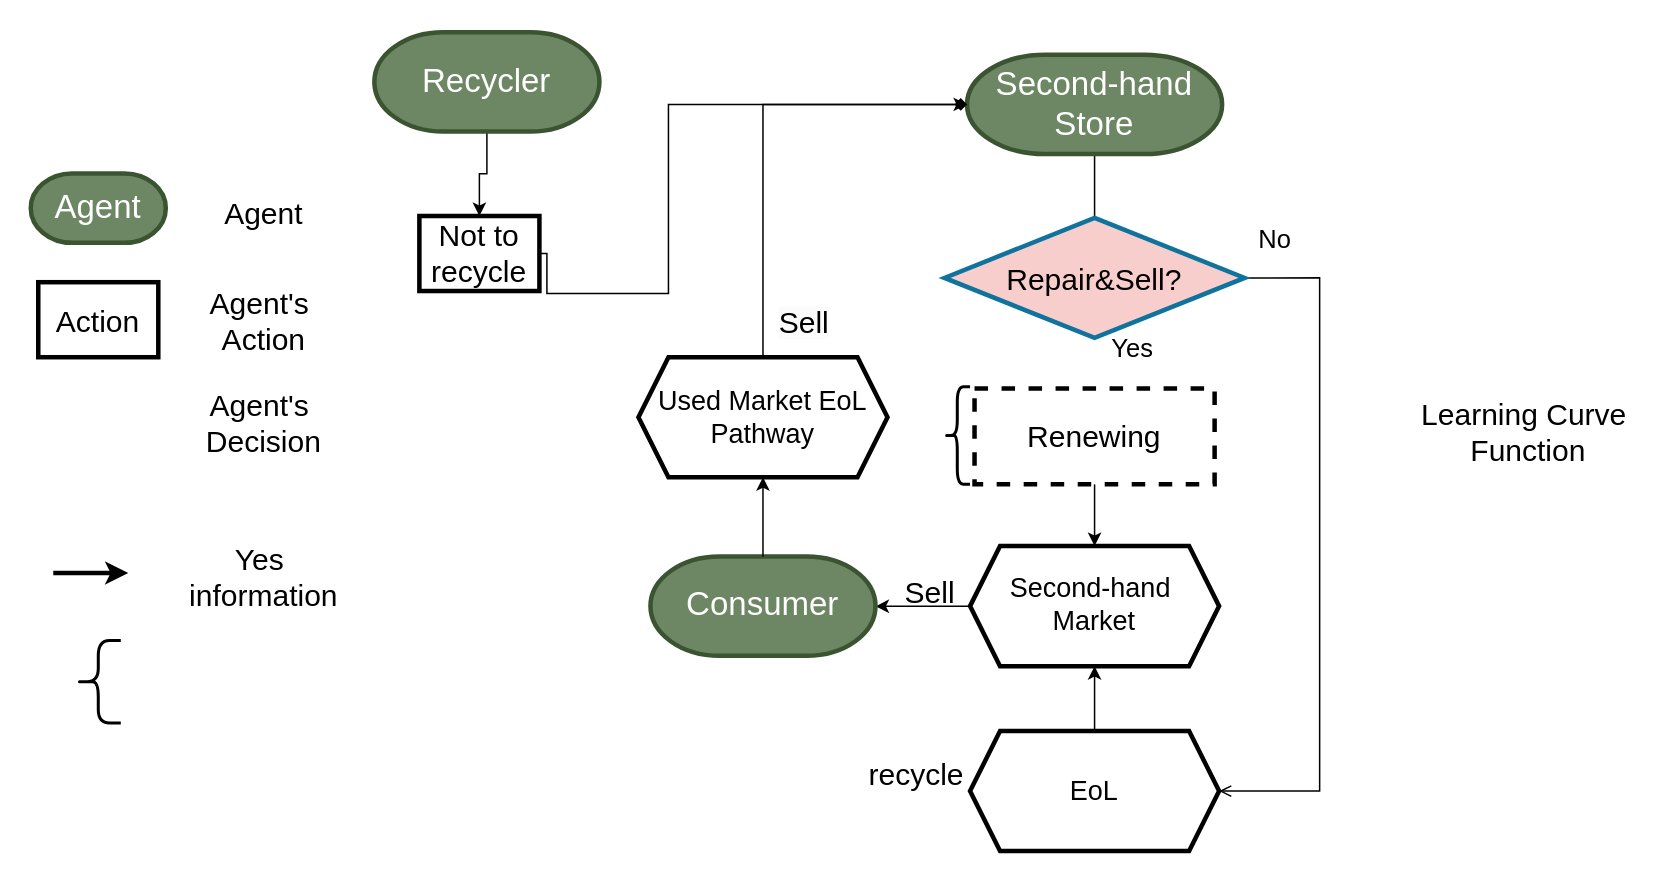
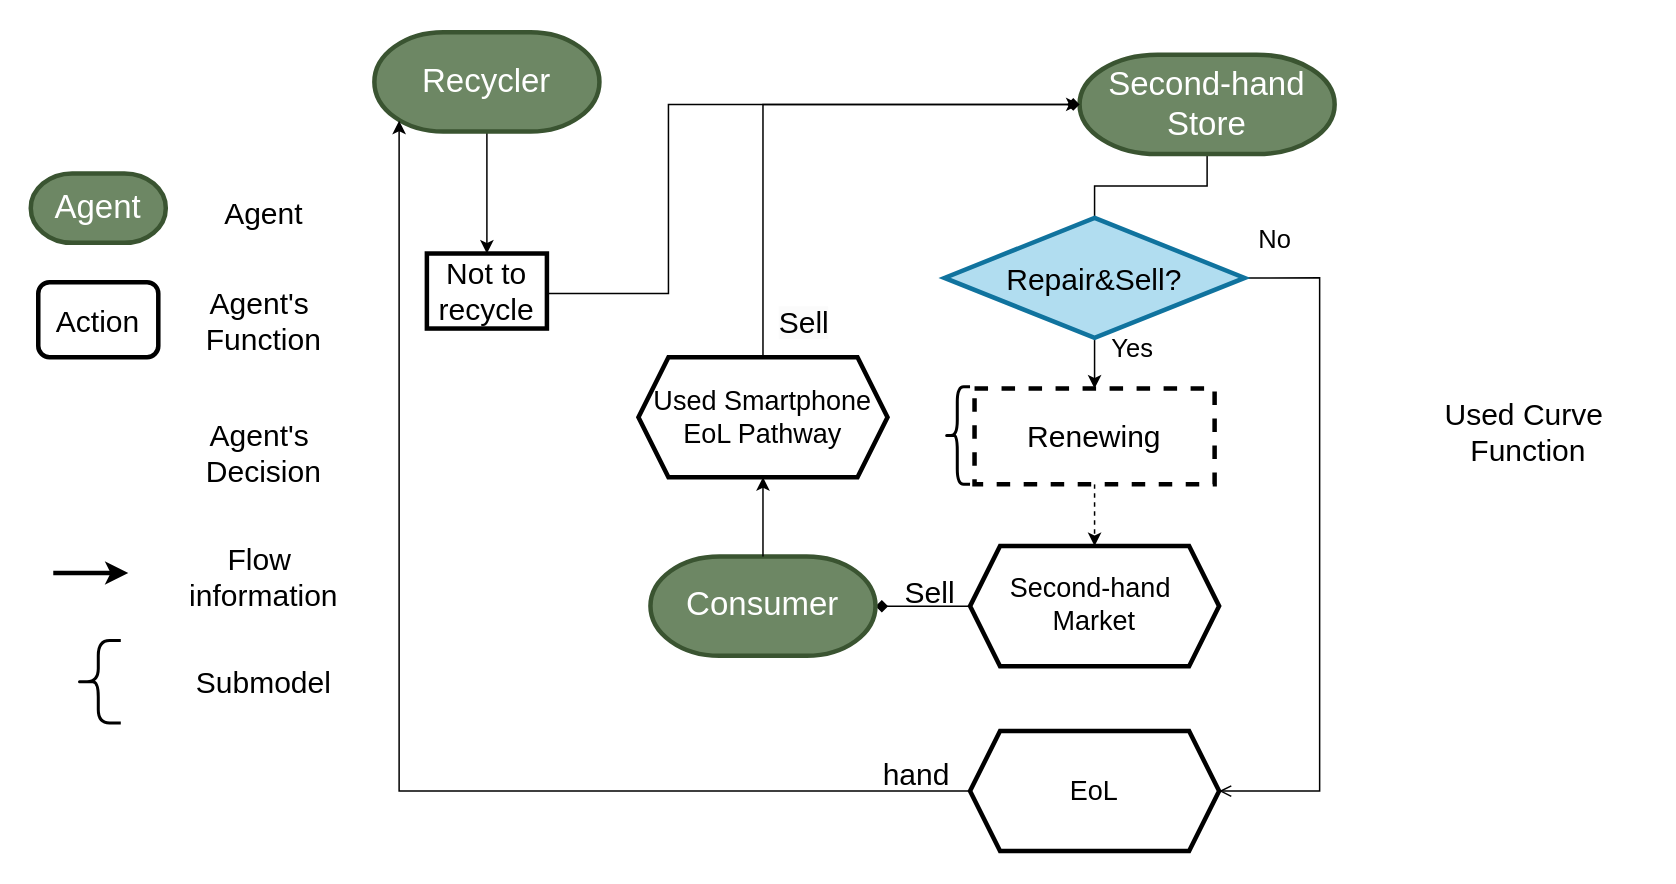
  <mxCell id="0" />
  <mxCell id="1" parent="0" />
  <mxCell id="2" value="" style="shape=curlyBracket;whiteSpace=wrap;html=1;rounded=1;labelPosition=left;verticalLabelPosition=middle;align=right;verticalAlign=middle;size=0.5;strokeWidth=2;" vertex="1" parent="1"><mxGeometry x="50" y="426.25" width="30" height="55" as="geometry" /></mxCell>
+ <mxCell id="3" value="&lt;font style=&quot;font-size: 20px;&quot;&gt;Submodel&lt;/font&gt;" style="text;html=1;align=center;verticalAlign=middle;resizable=0;points=[];autosize=1;strokeColor=none;fillColor=none;" vertex="1" parent="1"><mxGeometry x="120" y="433.75" width="110" height="40" as="geometry" /></mxCell>
  <mxCell id="4" value="" style="endArrow=classic;html=1;rounded=0;strokeWidth=3;" edge="1" parent="1"><mxGeometry width="50" height="50" relative="1" as="geometry"><mxPoint x="35" y="381.25" as="sourcePoint" /><mxPoint x="85" y="381.25" as="targetPoint" /></mxGeometry></mxCell>
- <mxCell id="5" value="&lt;font style=&quot;font-size: 20px;&quot;&gt;Yes&amp;nbsp;&lt;/font&gt;&lt;div&gt;&lt;font style=&quot;font-size: 20px;&quot;&gt;information&lt;/font&gt;&lt;/div&gt;" style="text;html=1;align=center;verticalAlign=middle;resizable=0;points=[];autosize=1;strokeColor=none;fillColor=none;" vertex="1" parent="1"><mxGeometry x="115" y="353.75" width="120" height="60" as="geometry" /></mxCell>
- <mxCell id="6" value="&lt;span style=&quot;font-size: 20px;&quot;&gt;Agent's&amp;nbsp;&lt;/span&gt;&lt;div&gt;&lt;span style=&quot;font-size: 20px;&quot;&gt;Decision&lt;/span&gt;&lt;/div&gt;" style="text;html=1;align=center;verticalAlign=middle;resizable=0;points=[];autosize=1;strokeColor=none;fillColor=none;" vertex="1" parent="1"><mxGeometry x="125" y="251.25" width="100" height="60" as="geometry" /></mxCell>
- <mxCell id="7" value="Action" style="rounded=0;whiteSpace=wrap;html=1;fontSize=20;strokeWidth=3;" vertex="1" parent="1"><mxGeometry x="25" y="187.5" width="80" height="50" as="geometry" /></mxCell>
- <mxCell id="8" value="&lt;span style=&quot;font-size: 20px;&quot;&gt;Agent's&amp;nbsp;&lt;/span&gt;&lt;div&gt;&lt;span style=&quot;font-size: 20px;&quot;&gt;Action&lt;/span&gt;&lt;/div&gt;" style="text;html=1;align=center;verticalAlign=middle;resizable=0;points=[];autosize=1;strokeColor=none;fillColor=none;" vertex="1" parent="1"><mxGeometry x="125" y="182.5" width="100" height="60" as="geometry" /></mxCell>
+ <mxCell id="5" value="&lt;font style=&quot;font-size: 20px;&quot;&gt;Flow&amp;nbsp;&lt;/font&gt;&lt;div&gt;&lt;font style=&quot;font-size: 20px;&quot;&gt;information&lt;/font&gt;&lt;/div&gt;" style="text;html=1;align=center;verticalAlign=middle;resizable=0;points=[];autosize=1;strokeColor=none;fillColor=none;" vertex="1" parent="1"><mxGeometry x="115" y="353.75" width="120" height="60" as="geometry" /></mxCell>
+ <mxCell id="6" value="&lt;span style=&quot;font-size: 20px;&quot;&gt;Agent's&amp;nbsp;&lt;/span&gt;&lt;div&gt;&lt;span style=&quot;font-size: 20px;&quot;&gt;Decision&lt;/span&gt;&lt;/div&gt;" style="text;html=1;align=center;verticalAlign=middle;resizable=0;points=[];autosize=1;strokeColor=none;fillColor=none;" vertex="1" parent="1"><mxGeometry x="125" y="271.25" width="100" height="60" as="geometry" /></mxCell>
+ <mxCell id="7" value="Action" style="whiteSpace=wrap;html=1;fontSize=20;strokeWidth=3;rounded=1;" vertex="1" parent="1"><mxGeometry x="25" y="187.5" width="80" height="50" as="geometry" /></mxCell>
+ <mxCell id="8" value="&lt;span style=&quot;font-size: 20px;&quot;&gt;Agent's&amp;nbsp;&lt;/span&gt;&lt;div&gt;&lt;span style=&quot;font-size: 20px;&quot;&gt;Function&lt;/span&gt;&lt;/div&gt;" style="text;html=1;align=center;verticalAlign=middle;resizable=0;points=[];autosize=1;strokeColor=none;fillColor=none;" vertex="1" parent="1"><mxGeometry x="125" y="182.5" width="100" height="60" as="geometry" /></mxCell>
  <mxCell id="9" value="&lt;span style=&quot;color: rgb(255, 255, 255); font-size: 22px;&quot;&gt;Agent&lt;/span&gt;" style="strokeWidth=3;html=1;shape=mxgraph.flowchart.terminator;whiteSpace=wrap;fillColor=#6d8764;strokeColor=#3A5431;fontColor=#ffffff;" vertex="1" parent="1"><mxGeometry x="20" y="115" width="90" height="46.25" as="geometry" /></mxCell>
  <mxCell id="10" value="&lt;span style=&quot;font-size: 20px;&quot;&gt;Agent&lt;/span&gt;" style="text;html=1;align=center;verticalAlign=middle;resizable=0;points=[];autosize=1;strokeColor=none;fillColor=none;" vertex="1" parent="1"><mxGeometry x="135" y="121.25" width="80" height="40" as="geometry" /></mxCell>
  <mxCell id="11" style="edgeStyle=orthogonalEdgeStyle;rounded=0;orthogonalLoop=1;jettySize=auto;html=1;entryX=0.5;entryY=0;entryDx=0;entryDy=0;endArrow=none;" edge="1" parent="1" source="12" target="21"><mxGeometry relative="1" as="geometry" /></mxCell>
- <mxCell id="12" value="&lt;span style=&quot;color: rgb(255, 255, 255); font-size: 22px;&quot;&gt;Second-hand Store&lt;/span&gt;" style="strokeWidth=3;html=1;shape=mxgraph.flowchart.terminator;whiteSpace=wrap;fillColor=#6d8764;strokeColor=#3A5431;fontColor=#ffffff;" vertex="1" parent="1"><mxGeometry x="644" y="35.88" width="170" height="66.25" as="geometry" /></mxCell>
- <mxCell id="13" style="edgeStyle=orthogonalEdgeStyle;rounded=0;orthogonalLoop=1;jettySize=auto;html=1;" edge="1" parent="1" source="14" target="18"><mxGeometry relative="1" as="geometry" /></mxCell>
+ <mxCell id="12" value="&lt;span style=&quot;color: rgb(255, 255, 255); font-size: 22px;&quot;&gt;Second-hand Store&lt;/span&gt;" style="strokeWidth=3;html=1;shape=mxgraph.flowchart.terminator;whiteSpace=wrap;fillColor=#6d8764;strokeColor=#3A5431;fontColor=#ffffff;" vertex="1" parent="1"><mxGeometry x="719" y="35.88" width="170" height="66.25" as="geometry" /></mxCell>
+ <mxCell id="13" style="edgeStyle=orthogonalEdgeStyle;rounded=0;orthogonalLoop=1;jettySize=auto;html=1;dashed=1;" edge="1" parent="1" source="14" target="18"><mxGeometry relative="1" as="geometry" /></mxCell>
  <mxCell id="14" value="Renewing" style="rounded=0;whiteSpace=wrap;html=1;fontSize=20;strokeWidth=3;dashed=1;" vertex="1" parent="1"><mxGeometry x="649" y="258.38" width="160" height="63.75" as="geometry" /></mxCell>
  <mxCell id="15" value="" style="shape=curlyBracket;whiteSpace=wrap;html=1;rounded=1;labelPosition=left;verticalLabelPosition=middle;align=right;verticalAlign=middle;size=0.5;strokeWidth=2;rotation=0;" vertex="1" parent="1"><mxGeometry x="629" y="257.13" width="17" height="65" as="geometry" /></mxCell>
- <mxCell id="16" value="&lt;span style=&quot;font-size: 20px;&quot;&gt;Learning Curve&lt;/span&gt;&lt;div&gt;&lt;span style=&quot;font-size: 20px;&quot;&gt;&amp;nbsp;Function&lt;/span&gt;&lt;/div&gt;" style="text;html=1;align=center;verticalAlign=middle;resizable=0;points=[];autosize=1;strokeColor=none;fillColor=none;" vertex="1" parent="1"><mxGeometry x="935" y="257.13" width="160" height="60" as="geometry" /></mxCell>
- <mxCell id="17" style="edgeStyle=orthogonalEdgeStyle;rounded=0;orthogonalLoop=1;jettySize=auto;html=1;" edge="1" parent="1" source="18" target="22"><mxGeometry relative="1" as="geometry" /></mxCell>
+ <mxCell id="16" value="&lt;span style=&quot;font-size: 20px;&quot;&gt;Used Curve&lt;/span&gt;&lt;div&gt;&lt;span style=&quot;font-size: 20px;&quot;&gt;&amp;nbsp;Function&lt;/span&gt;&lt;/div&gt;" style="text;html=1;align=center;verticalAlign=middle;resizable=0;points=[];autosize=1;strokeColor=none;fillColor=none;" vertex="1" parent="1"><mxGeometry x="935" y="257.13" width="160" height="60" as="geometry" /></mxCell>
+ <mxCell id="17" style="edgeStyle=orthogonalEdgeStyle;rounded=0;orthogonalLoop=1;jettySize=auto;html=1;endArrow=diamond;" edge="1" parent="1" source="18" target="22"><mxGeometry relative="1" as="geometry" /></mxCell>
  <mxCell id="18" value="&lt;font style=&quot;font-size: 18px;&quot;&gt;Second-hand&amp;nbsp;&lt;/font&gt;&lt;div style=&quot;font-size: 18px;&quot;&gt;&lt;font style=&quot;font-size: 18px;&quot;&gt;Market&lt;/font&gt;&lt;/div&gt;" style="shape=hexagon;perimeter=hexagonPerimeter2;whiteSpace=wrap;html=1;fixedSize=1;strokeWidth=3;" vertex="1" parent="1"><mxGeometry x="646" y="363.38" width="166" height="80" as="geometry" /></mxCell>
+ <mxCell id="19" style="edgeStyle=orthogonalEdgeStyle;rounded=0;orthogonalLoop=1;jettySize=auto;html=1;" edge="1" parent="1" source="21" target="14"><mxGeometry relative="1" as="geometry" /></mxCell>
  <mxCell id="20" style="edgeStyle=orthogonalEdgeStyle;rounded=0;orthogonalLoop=1;jettySize=auto;html=1;exitX=1;exitY=0.5;exitDx=0;exitDy=0;entryX=1;entryY=0.5;entryDx=0;entryDy=0;endArrow=open;" edge="1" parent="1" source="21" target="24"><mxGeometry relative="1" as="geometry"><Array as="points"><mxPoint x="879" y="185.13" /><mxPoint x="879" y="527.13" /></Array></mxGeometry></mxCell>
- <mxCell id="21" value="Repair&amp;amp;Sell?" style="rhombus;whiteSpace=wrap;html=1;fontSize=20;strokeWidth=3;fillColor=#f8cecc;strokeColor=#10739e;" vertex="1" parent="1"><mxGeometry x="629" y="144.63" width="200" height="80" as="geometry" /></mxCell>
+ <mxCell id="21" value="Repair&amp;amp;Sell?" style="rhombus;whiteSpace=wrap;html=1;fontSize=20;strokeWidth=3;fillColor=#b1ddf0;strokeColor=#10739e;" vertex="1" parent="1"><mxGeometry x="629" y="144.63" width="200" height="80" as="geometry" /></mxCell>
  <mxCell id="22" value="&lt;span style=&quot;color: rgb(255, 255, 255); font-size: 22px;&quot;&gt;Consumer&lt;/span&gt;" style="strokeWidth=3;html=1;shape=mxgraph.flowchart.terminator;whiteSpace=wrap;fillColor=#6d8764;strokeColor=#3A5431;fontColor=#ffffff;" vertex="1" parent="1"><mxGeometry x="433" y="370.26" width="150" height="66.25" as="geometry" /></mxCell>
  <mxCell id="23" style="edgeStyle=orthogonalEdgeStyle;rounded=0;orthogonalLoop=1;jettySize=auto;html=1;entryX=0;entryY=0.5;entryDx=0;entryDy=0;entryPerimeter=0;exitX=0.5;exitY=0;exitDx=0;exitDy=0;exitPerimeter=0;startArrow=none;startFill=0;endArrow=diamond;" edge="1" parent="1" source="32" target="12"><mxGeometry relative="1" as="geometry" /></mxCell>
  <mxCell id="24" value="&lt;span style=&quot;font-size: 18px;&quot;&gt;EoL&lt;/span&gt;" style="shape=hexagon;perimeter=hexagonPerimeter2;whiteSpace=wrap;html=1;fixedSize=1;strokeWidth=3;" vertex="1" parent="1"><mxGeometry x="646" y="486.63" width="166" height="80" as="geometry" /></mxCell>
  <mxCell id="25" value="&lt;font style=&quot;font-size: 17px;&quot;&gt;No&lt;/font&gt;" style="text;html=1;align=center;verticalAlign=middle;resizable=0;points=[];autosize=1;strokeColor=none;fillColor=none;" vertex="1" parent="1"><mxGeometry x="824" y="144.63" width="50" height="30" as="geometry" /></mxCell>
  <mxCell id="26" value="&lt;font style=&quot;font-size: 17px;&quot;&gt;Yes&lt;/font&gt;" style="text;html=1;align=center;verticalAlign=middle;resizable=0;points=[];autosize=1;strokeColor=none;fillColor=none;" vertex="1" parent="1"><mxGeometry x="729" y="218.38" width="50" height="30" as="geometry" /></mxCell>
- <mxCell id="27" value="&lt;span style=&quot;font-size: 20px;&quot;&gt;recycle&lt;/span&gt;" style="text;html=1;align=center;verticalAlign=middle;resizable=0;points=[];autosize=1;strokeColor=none;fillColor=none;" vertex="1" parent="1"><mxGeometry x="565" y="495" width="90" height="40" as="geometry" /></mxCell>
+ <mxCell id="27" value="&lt;span style=&quot;font-size: 20px;&quot;&gt;hand&lt;/span&gt;" style="text;html=1;align=center;verticalAlign=middle;resizable=0;points=[];autosize=1;strokeColor=none;fillColor=none;" vertex="1" parent="1"><mxGeometry x="565" y="495" width="90" height="40" as="geometry" /></mxCell>
  <mxCell id="28" value="&lt;span style=&quot;font-size: 20px;&quot;&gt;Sell&lt;/span&gt;" style="text;html=1;align=center;verticalAlign=middle;resizable=0;points=[];autosize=1;fillColor=none;" vertex="1" parent="1"><mxGeometry x="589" y="373.75" width="60" height="40" as="geometry" /></mxCell>
  <mxCell id="29" style="edgeStyle=orthogonalEdgeStyle;rounded=0;orthogonalLoop=1;jettySize=auto;html=1;entryX=0.5;entryY=0;entryDx=0;entryDy=0;" edge="1" parent="1" source="30" target="35"><mxGeometry relative="1" as="geometry" /></mxCell>
  <mxCell id="30" value="&lt;span style=&quot;color: rgb(255, 255, 255); font-size: 22px;&quot;&gt;Recycler&lt;/span&gt;" style="strokeWidth=3;html=1;shape=mxgraph.flowchart.terminator;whiteSpace=wrap;fillColor=#6d8764;strokeColor=#3A5431;fontColor=#ffffff;" vertex="1" parent="1"><mxGeometry x="249" y="20.88" width="150" height="66.25" as="geometry" /></mxCell>
  <mxCell id="31" value="" style="edgeStyle=orthogonalEdgeStyle;rounded=0;orthogonalLoop=1;jettySize=auto;html=1;entryX=0.5;entryY=1;entryDx=0;entryDy=0;exitX=0.5;exitY=0;exitDx=0;exitDy=0;exitPerimeter=0;startArrow=none;startFill=0;" edge="1" parent="1" source="22" target="32"><mxGeometry relative="1" as="geometry"><mxPoint x="510" y="275.25" as="sourcePoint" /><mxPoint x="670" y="88.25" as="targetPoint" /></mxGeometry></mxCell>
- <mxCell id="32" value="&lt;span style=&quot;font-size: 18px;&quot;&gt;Used Market EoL Pathway&lt;/span&gt;" style="shape=hexagon;perimeter=hexagonPerimeter2;whiteSpace=wrap;html=1;fixedSize=1;strokeWidth=3;" vertex="1" parent="1"><mxGeometry x="425" y="237.5" width="166" height="80" as="geometry" /></mxCell>
+ <mxCell id="32" value="&lt;span style=&quot;font-size: 18px;&quot;&gt;Used Smartphone EoL Pathway&lt;/span&gt;" style="shape=hexagon;perimeter=hexagonPerimeter2;whiteSpace=wrap;html=1;fixedSize=1;strokeWidth=3;" vertex="1" parent="1"><mxGeometry x="425" y="237.5" width="166" height="80" as="geometry" /></mxCell>
  <mxCell id="33" value="&lt;span style=&quot;color: rgb(0, 0, 0); font-family: Helvetica; font-size: 20px; font-style: normal; font-variant-ligatures: normal; font-variant-caps: normal; font-weight: 400; letter-spacing: normal; orphans: 2; text-align: center; text-indent: 0px; text-transform: none; widows: 2; word-spacing: 0px; -webkit-text-stroke-width: 0px; white-space: normal; background-color: rgb(251, 251, 251); text-decoration-thickness: initial; text-decoration-style: initial; text-decoration-color: initial; display: inline !important; float: none;&quot;&gt;Sell&lt;/span&gt;" style="text;whiteSpace=wrap;html=1;" vertex="1" parent="1"><mxGeometry x="517" y="196.07" width="66" height="32.87" as="geometry" /></mxCell>
  <mxCell id="34" style="edgeStyle=orthogonalEdgeStyle;rounded=0;orthogonalLoop=1;jettySize=auto;html=1;exitX=1;exitY=0.5;exitDx=0;exitDy=0;" edge="1" parent="1" source="35" target="12"><mxGeometry relative="1" as="geometry"><Array as="points"><mxPoint x="364" y="195" /><mxPoint x="445" y="195" /><mxPoint x="445" y="69" /></Array></mxGeometry></mxCell>
- <mxCell id="35" value="Not to recycle" style="rounded=0;whiteSpace=wrap;html=1;fontSize=20;strokeWidth=3;" vertex="1" parent="1"><mxGeometry x="279" y="143.38" width="80" height="50" as="geometry" /></mxCell>
- <mxCell id="36" style="edgeStyle=orthogonalEdgeStyle;rounded=0;orthogonalLoop=1;jettySize=auto;html=1;" edge="1" parent="1" source="24" target="18"><mxGeometry relative="1" as="geometry" /></mxCell>
+ <mxCell id="35" value="Not to recycle" style="rounded=0;whiteSpace=wrap;html=1;fontSize=20;strokeWidth=3;" vertex="1" parent="1"><mxGeometry x="284" y="168.38" width="80" height="50" as="geometry" /></mxCell>
+ <mxCell id="36" style="edgeStyle=orthogonalEdgeStyle;rounded=0;orthogonalLoop=1;jettySize=auto;html=1;entryX=0.11;entryY=0.89;entryDx=0;entryDy=0;entryPerimeter=0;" edge="1" parent="1" source="24" target="30"><mxGeometry relative="1" as="geometry" /></mxCell>
